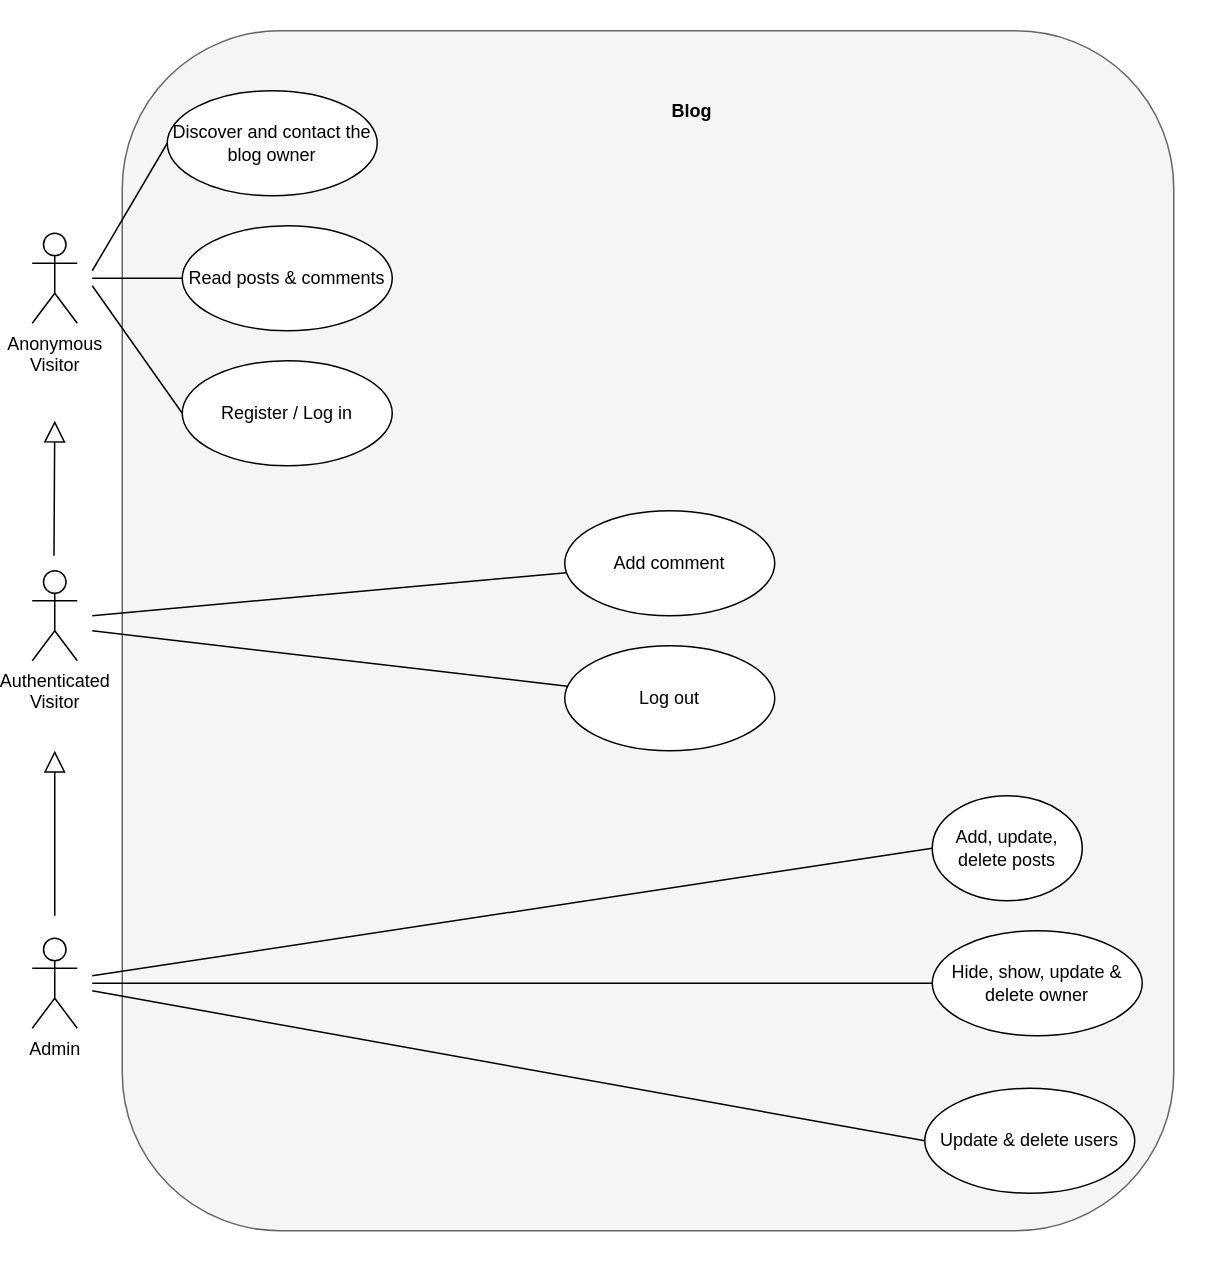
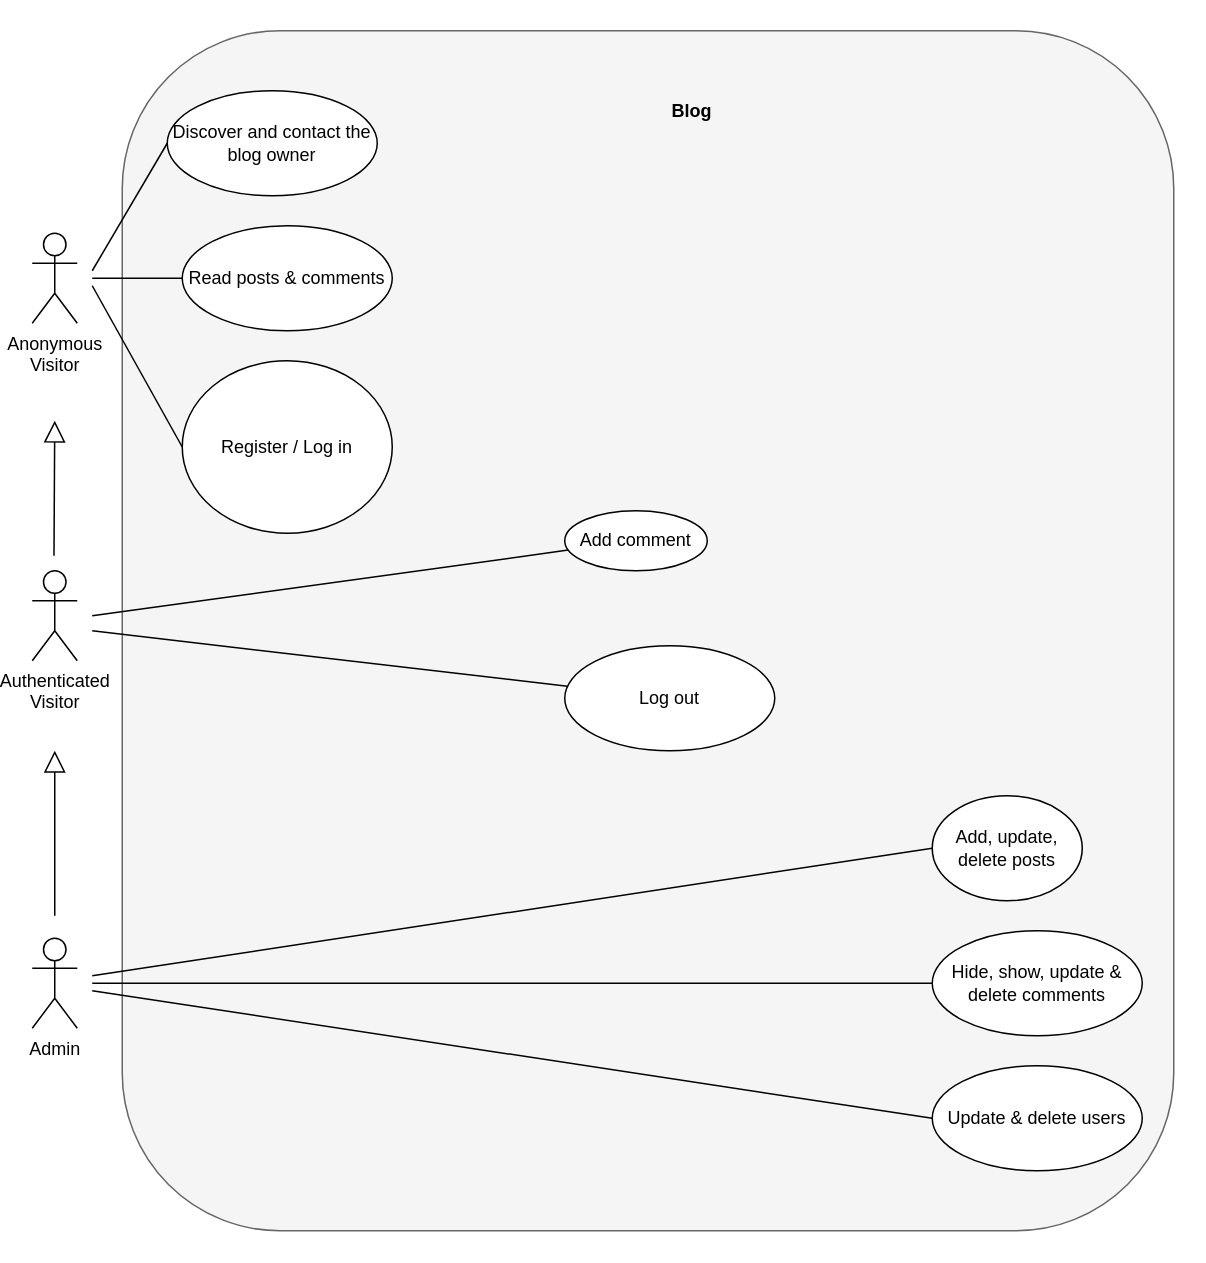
  <mxCell id="0" />
  <mxCell id="1" parent="0" />
  <mxCell id="2" value="" style="rounded=1;whiteSpace=wrap;html=1;fillColor=#f5f5f5;strokeColor=#666666;fontColor=#333333;" parent="1" vertex="1"><mxGeometry x="80" y="20" width="701" height="800" as="geometry" /></mxCell>
  <mxCell id="3" value="Anonymous&lt;br&gt;Visitor" style="shape=umlActor;verticalLabelPosition=bottom;verticalAlign=top;html=1;" parent="1" vertex="1"><mxGeometry x="20" y="155" width="30" height="60" as="geometry" /></mxCell>
  <mxCell id="4" value="Blog" style="text;align=center;fontStyle=1;verticalAlign=middle;spacingLeft=3;spacingRight=3;strokeColor=none;rotatable=0;points=[[0,0.5],[1,0.5]];portConstraint=eastwest;" parent="1" vertex="1"><mxGeometry x="420" y="60" width="80" height="26" as="geometry" /></mxCell>
  <mxCell id="5" style="edgeStyle=orthogonalEdgeStyle;rounded=0;orthogonalLoop=1;jettySize=auto;html=1;exitX=0.5;exitY=1;exitDx=0;exitDy=0;" parent="1" source="2" target="2" edge="1"><mxGeometry relative="1" as="geometry" /></mxCell>
  <mxCell id="6" value="Discover and contact the blog owner" style="ellipse;whiteSpace=wrap;html=1;" parent="1" vertex="1"><mxGeometry x="110" y="60" width="140" height="70" as="geometry" /></mxCell>
  <mxCell id="7" value="" style="endArrow=none;html=1;entryX=0;entryY=0.5;entryDx=0;entryDy=0;" parent="1" target="6" edge="1"><mxGeometry width="50" height="50" relative="1" as="geometry"><mxPoint x="60" y="180" as="sourcePoint" /><mxPoint x="110" y="390" as="targetPoint" /></mxGeometry></mxCell>
  <mxCell id="8" value="Read posts &amp;amp; comments" style="ellipse;whiteSpace=wrap;html=1;" parent="1" vertex="1"><mxGeometry x="120" y="150" width="140" height="70" as="geometry" /></mxCell>
  <mxCell id="9" value="" style="endArrow=none;html=1;exitX=0;exitY=0.5;exitDx=0;exitDy=0;" parent="1" source="8" edge="1"><mxGeometry width="50" height="50" relative="1" as="geometry"><mxPoint x="120" y="365" as="sourcePoint" /><mxPoint x="60" y="185" as="targetPoint" /></mxGeometry></mxCell>
- <mxCell id="10" value="Register / Log in" style="ellipse;whiteSpace=wrap;html=1;" vertex="1" parent="1"><mxGeometry x="120" y="240" width="140" height="70" as="geometry" /></mxCell>
+ <mxCell id="10" value="Register / Log in" style="ellipse;whiteSpace=wrap;html=1;" vertex="1" parent="1"><mxGeometry x="120" y="240" width="140" height="115" as="geometry" /></mxCell>
  <mxCell id="11" value="" style="endArrow=none;html=1;entryX=0;entryY=0.5;entryDx=0;entryDy=0;" edge="1" parent="1" target="10"><mxGeometry width="50" height="50" relative="1" as="geometry"><mxPoint x="60" y="190" as="sourcePoint" /><mxPoint x="110" y="265" as="targetPoint" /></mxGeometry></mxCell>
  <mxCell id="12" value="Authenticated&lt;br&gt;Visitor" style="shape=umlActor;verticalLabelPosition=bottom;verticalAlign=top;html=1;" vertex="1" parent="1"><mxGeometry x="20" y="380" width="30" height="60" as="geometry" /></mxCell>
  <mxCell id="13" value="" style="endArrow=block;endFill=0;endSize=12;html=1;" edge="1" parent="1"><mxGeometry width="160" relative="1" as="geometry"><mxPoint x="34.5" y="370" as="sourcePoint" /><mxPoint x="35" y="280" as="targetPoint" /></mxGeometry></mxCell>
- <mxCell id="14" value="Add comment" style="ellipse;whiteSpace=wrap;html=1;" vertex="1" parent="1"><mxGeometry x="375" y="340" width="140" height="70" as="geometry" /></mxCell>
+ <mxCell id="14" value="Add comment" style="ellipse;whiteSpace=wrap;html=1;" vertex="1" parent="1"><mxGeometry x="375" y="340" width="95" height="40" as="geometry" /></mxCell>
  <mxCell id="15" value="" style="endArrow=none;html=1;" edge="1" parent="1" source="14"><mxGeometry width="50" height="50" relative="1" as="geometry"><mxPoint x="120" y="379.5" as="sourcePoint" /><mxPoint x="60" y="410" as="targetPoint" /></mxGeometry></mxCell>
  <mxCell id="16" value="Admin" style="shape=umlActor;verticalLabelPosition=bottom;verticalAlign=top;html=1;" vertex="1" parent="1"><mxGeometry x="20" y="625" width="30" height="60" as="geometry" /></mxCell>
  <mxCell id="17" value="" style="endArrow=block;endFill=0;endSize=12;html=1;" edge="1" parent="1"><mxGeometry width="160" relative="1" as="geometry"><mxPoint x="35" y="610" as="sourcePoint" /><mxPoint x="35" y="500" as="targetPoint" /></mxGeometry></mxCell>
  <mxCell id="18" value="Add, update, delete posts" style="ellipse;whiteSpace=wrap;html=1;" vertex="1" parent="1"><mxGeometry x="620" y="530" width="100" height="70" as="geometry" /></mxCell>
  <mxCell id="19" value="" style="endArrow=none;html=1;entryX=0;entryY=0.5;entryDx=0;entryDy=0;" edge="1" parent="1" target="18"><mxGeometry width="50" height="50" relative="1" as="geometry"><mxPoint x="60" y="650" as="sourcePoint" /><mxPoint x="610" y="860" as="targetPoint" /></mxGeometry></mxCell>
- <mxCell id="20" value="Hide, show, update &amp;amp; delete owner" style="ellipse;whiteSpace=wrap;html=1;" vertex="1" parent="1"><mxGeometry x="620" y="620" width="140" height="70" as="geometry" /></mxCell>
+ <mxCell id="20" value="Hide, show, update &amp;amp; delete comments" style="ellipse;whiteSpace=wrap;html=1;" vertex="1" parent="1"><mxGeometry x="620" y="620" width="140" height="70" as="geometry" /></mxCell>
  <mxCell id="21" value="" style="endArrow=none;html=1;exitX=0;exitY=0.5;exitDx=0;exitDy=0;" edge="1" parent="1" source="20"><mxGeometry width="50" height="50" relative="1" as="geometry"><mxPoint x="620" y="835" as="sourcePoint" /><mxPoint x="60" y="655" as="targetPoint" /></mxGeometry></mxCell>
- <mxCell id="22" value="Update &amp;amp; delete users" style="ellipse;whiteSpace=wrap;html=1;" vertex="1" parent="1"><mxGeometry x="615" y="725" width="140" height="70" as="geometry" /></mxCell>
+ <mxCell id="22" value="Update &amp;amp; delete users" style="ellipse;whiteSpace=wrap;html=1;" vertex="1" parent="1"><mxGeometry x="620" y="710" width="140" height="70" as="geometry" /></mxCell>
  <mxCell id="23" value="" style="endArrow=none;html=1;entryX=0;entryY=0.5;entryDx=0;entryDy=0;" edge="1" parent="1" target="22"><mxGeometry width="50" height="50" relative="1" as="geometry"><mxPoint x="60" y="660" as="sourcePoint" /><mxPoint x="610" y="735" as="targetPoint" /></mxGeometry></mxCell>
  <mxCell id="24" value="Log out" style="ellipse;whiteSpace=wrap;html=1;" vertex="1" parent="1"><mxGeometry x="375" y="430" width="140" height="70" as="geometry" /></mxCell>
  <mxCell id="25" value="" style="endArrow=none;html=1;" edge="1" parent="1" source="24"><mxGeometry width="50" height="50" relative="1" as="geometry"><mxPoint x="80" y="499.5" as="sourcePoint" /><mxPoint x="60" y="420" as="targetPoint" /></mxGeometry></mxCell>
